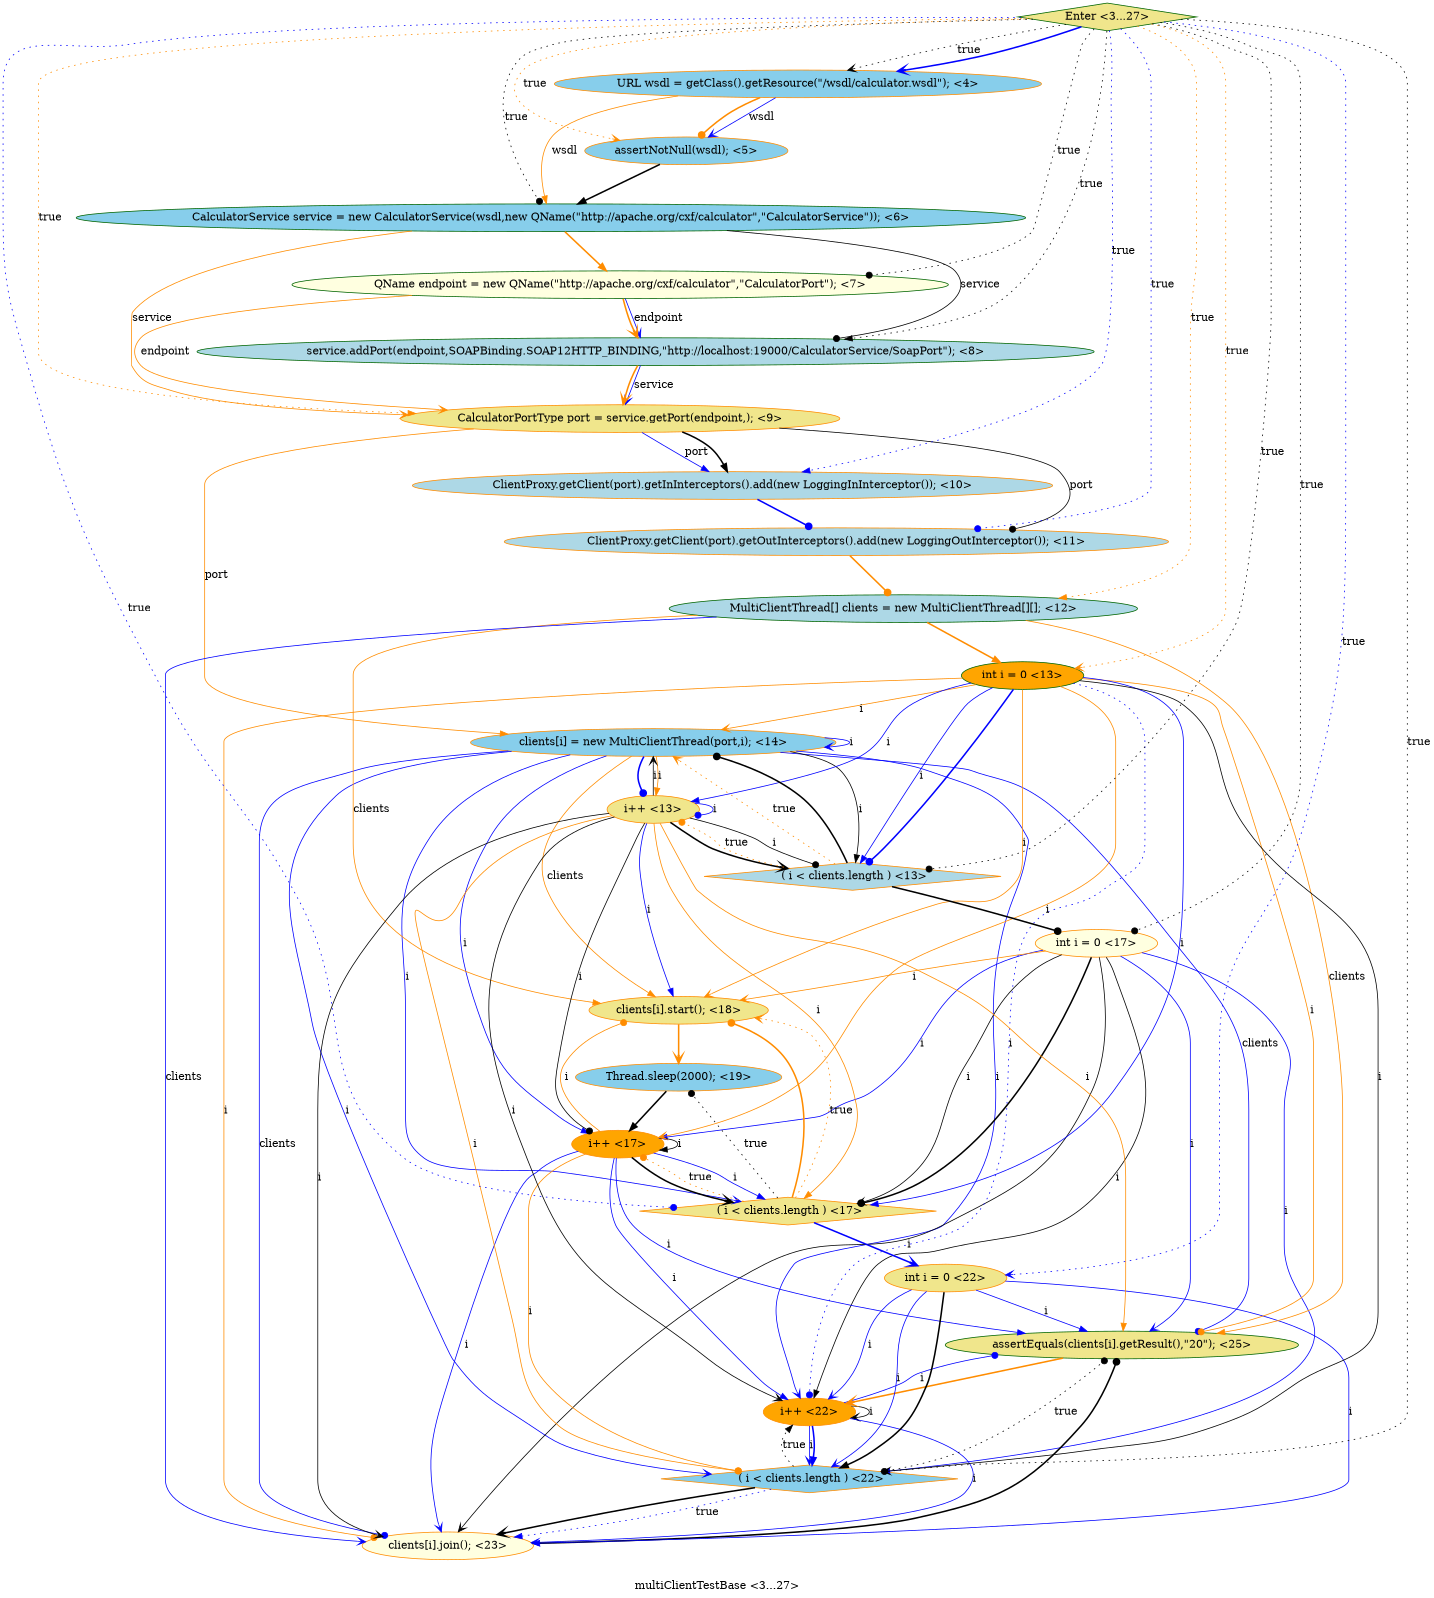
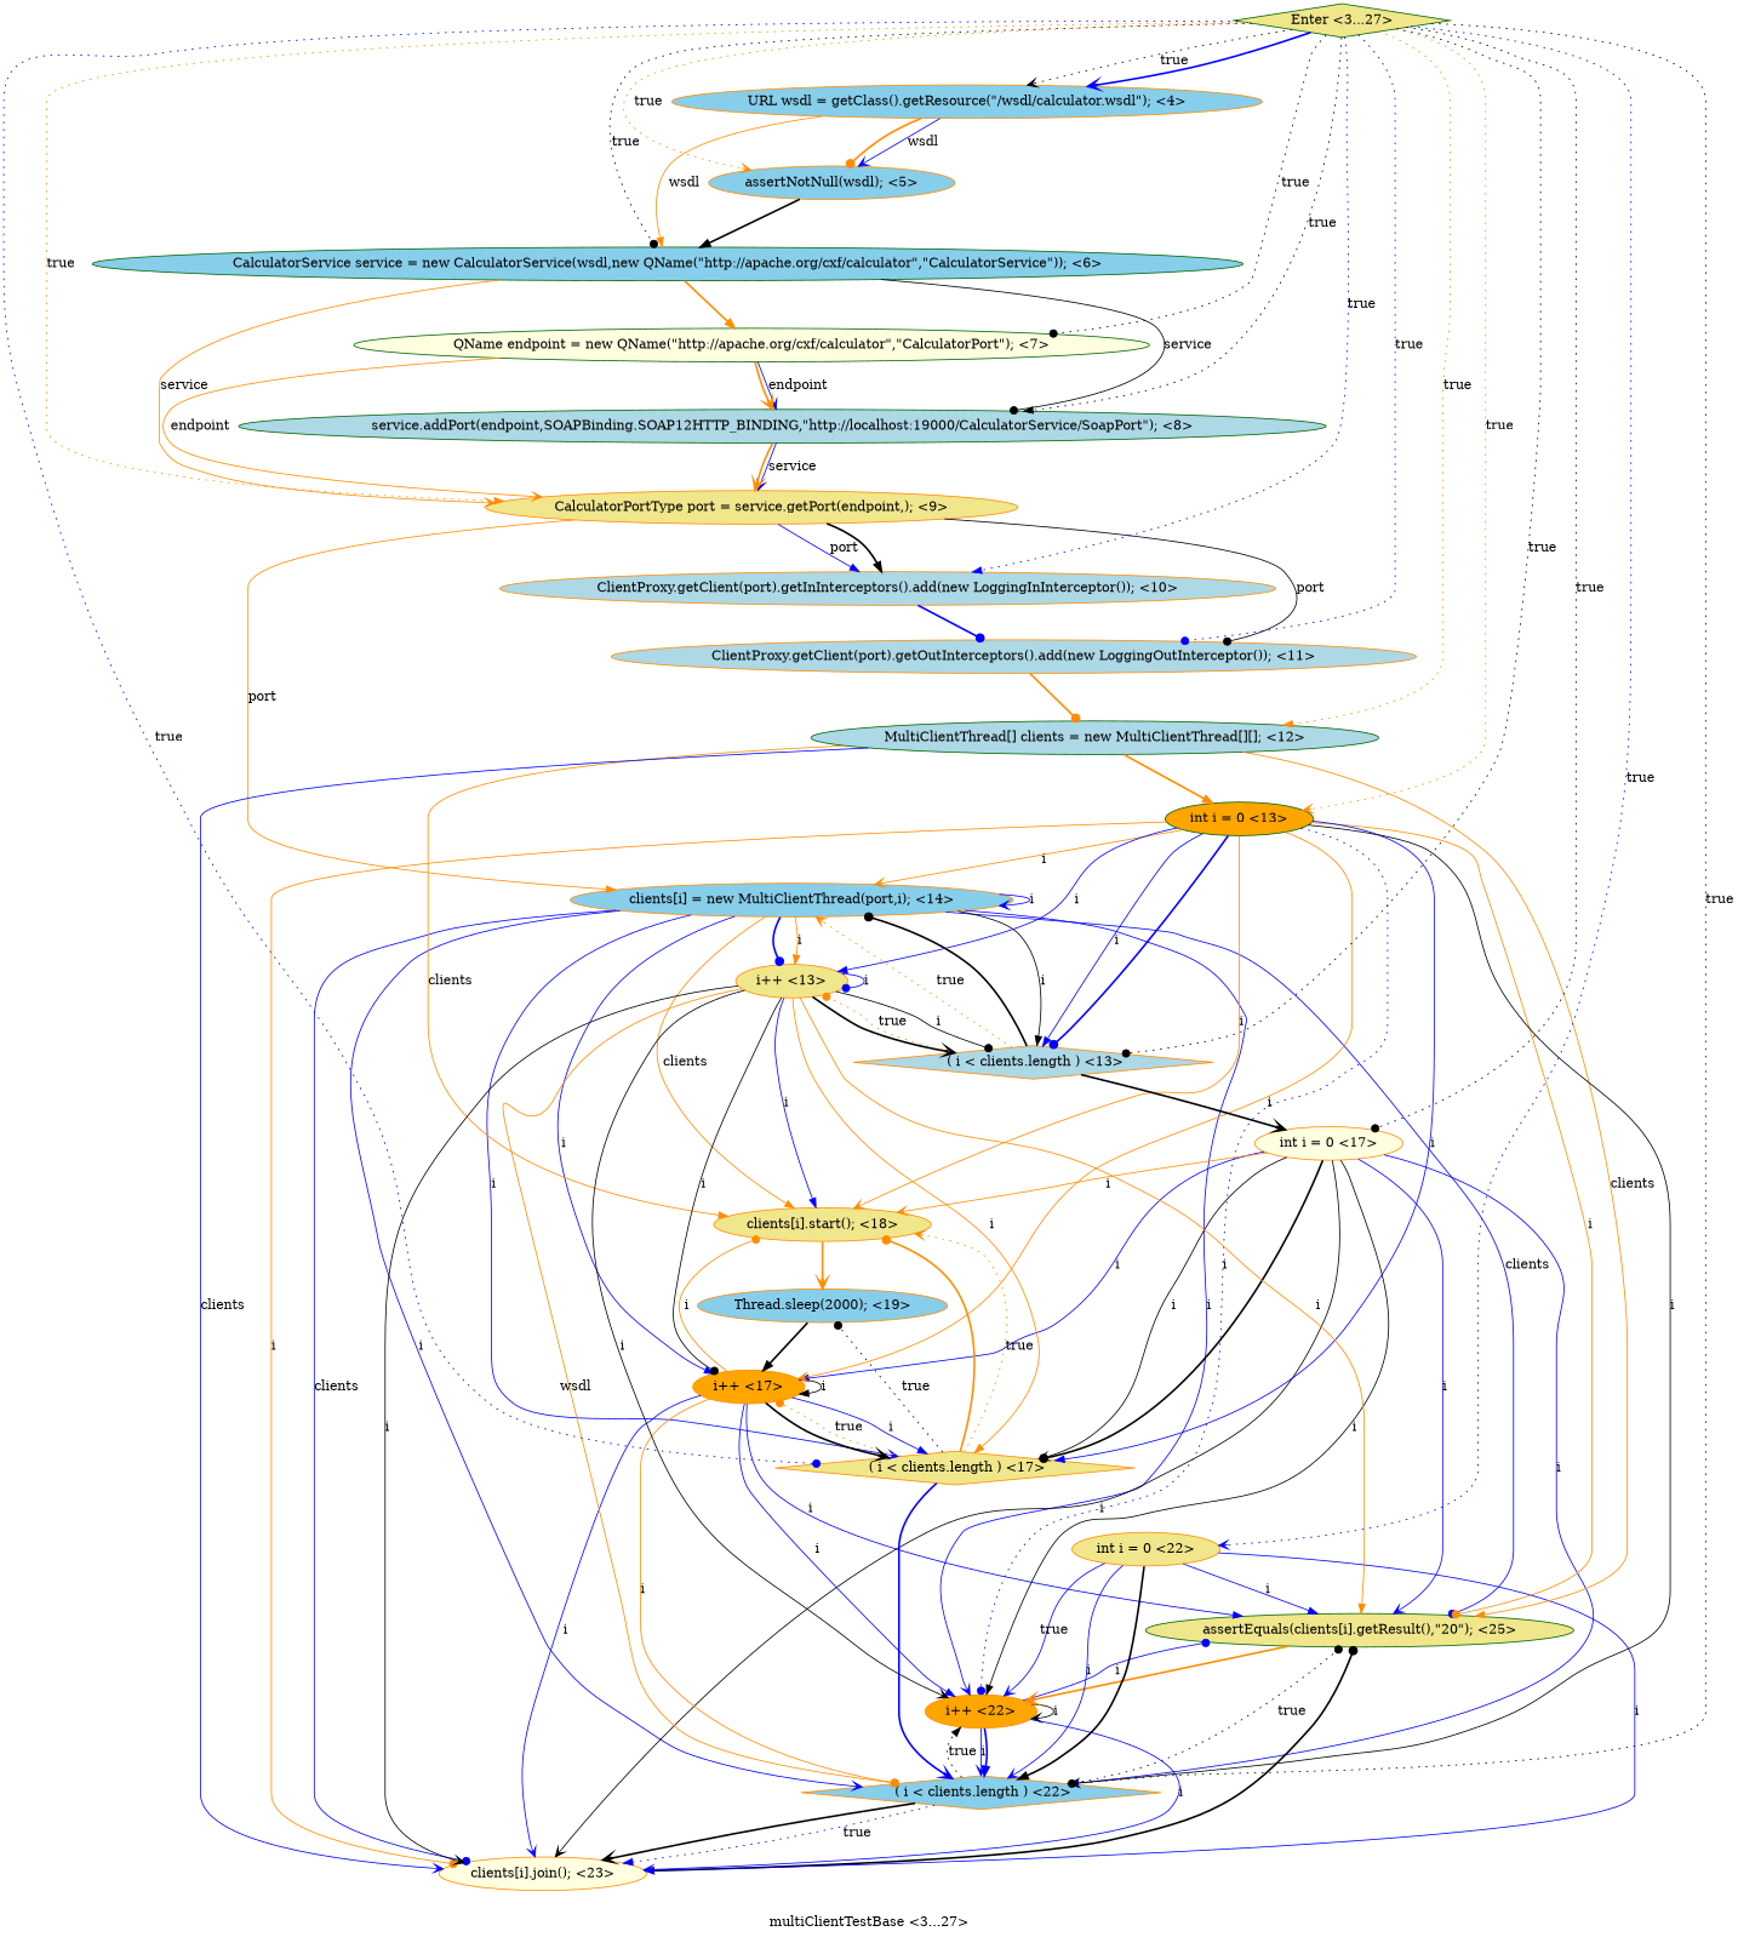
  digraph {
    label="multiClientTestBase <3...27>"
    node [color=darkorange fillcolor=khaki shape=ellipse style=filled]
    edge [arrowhead=vee color=blue style=solid]
    n1 [color=darkgreen fillcolor=lightyellow label="QName endpoint = new QName(\"http://apache.org/cxf/calculator\",\"CalculatorPort\"); <7>"]
    n2 [color=darkgreen fillcolor=lightblue label="service.addPort(endpoint,SOAPBinding.SOAP12HTTP_BINDING,\"http://localhost:19000/CalculatorService/SoapPort\"); <8>"]
    n3 [label="CalculatorPortType port = service.getPort(endpoint,); <9>"]
    n4 [fillcolor=lightblue label="ClientProxy.getClient(port).getOutInterceptors().add(new LoggingOutInterceptor()); <11>"]
    n5 [fillcolor=skyblue label="clients[i] = new MultiClientThread(port,i); <14>"]
    n6 [fillcolor=lightblue label="ClientProxy.getClient(port).getInInterceptors().add(new LoggingInInterceptor()); <10>"]
    n7 [fillcolor=lightyellow label="int i = 0 <17>"]
    n8 [fillcolor=orange label="i++ <22>"]
    n9 [color=darkgreen label="assertEquals(clients[i].getResult(),\"20\"); <25>"]
    n10 [label=" ( i < clients.length ) <17>" shape=diamond]
    n11 [fillcolor=orange label="i++ <17>"]
    n12 [label="clients[i].start(); <18>"]
    n13 [fillcolor=lightyellow label="clients[i].join(); <23>"]
    n14 [fillcolor=skyblue label=" ( i < clients.length ) <22>" shape=diamond]
    n15 [label="int i = 0 <22>"]
    n16 [fillcolor=skyblue label="Thread.sleep(2000); <19>"]
    n17 [color=darkgreen fillcolor=lightblue label="MultiClientThread[] clients = new MultiClientThread[][]; <12>"]
    n18 [color=darkgreen fillcolor=orange label="int i = 0 <13>"]
    n19 [fillcolor=skyblue label="URL wsdl = getClass().getResource(\"/wsdl/calculator.wsdl\"); <4>"]
    n20 [fillcolor=skyblue label="assertNotNull(wsdl); <5>"]
    n21 [color=darkgreen fillcolor=skyblue label="CalculatorService service = new CalculatorService(wsdl,new QName(\"http://apache.org/cxf/calculator\",\"CalculatorService\")); <6>"]
    n22 [label="i++ <13>"]
    n23 [fillcolor=lightblue label=" ( i < clients.length ) <13>" shape=diamond]
    n24 [color=darkgreen label="Enter <3...27>" shape=diamond]
    n1 -> n2 [label=endpoint]
    n1 -> n2 [color=darkorange style=bold]
    n1 -> n3 [color=darkorange label=endpoint]
    n2 -> n3 [label=service]
    n2 -> n3 [color=darkorange style=bold]
    n3 -> n4 [arrowhead=dot color=black label=port]
    n3 -> n5 [arrowhead=normal color=darkorange label=port]
    n3 -> n6 [arrowhead=normal label=port]
    n3 -> n6 [arrowhead=normal color=black style=bold]
    n4 -> n17 [arrowhead=dot color=darkorange style=bold]
    n5 -> n5 [label=i]
    n5 -> n8 [label=i]
    n5 -> n9 [arrowhead=dot label=clients]
    n5 -> n10 [label=i]
    n5 -> n11 [arrowhead=normal label=i]
    n5 -> n12 [arrowhead=normal color=darkorange label=clients]
    n5 -> n13 [arrowhead=dot label=clients]
    n5 -> n14 [label=i]
    n5 -> n22 [arrowhead=normal color=darkorange label=i]
    n5 -> n22 [arrowhead=dot style=bold]
    n5 -> n23 [arrowhead=normal color=black label=i]
    n6 -> n4 [arrowhead=dot style=bold]
    n7 -> n8 [arrowhead=normal color=black label=i]
    n7 -> n9 [label=i]
    n7 -> n10 [color=black label=i]
    n7 -> n10 [arrowhead=dot color=black style=bold]
    n7 -> n11 [arrowhead=normal label=i]
    n7 -> n12 [color=darkorange label=i]
    n7 -> n13 [color=black label=i]
    n7 -> n14 [arrowhead=normal label=i]
    n8 -> n8 [color=black label=i]
    n8 -> n9 [arrowhead=dot label=i]
    n8 -> n13 [label=i]
    n8 -> n14 [label=i]
    n8 -> n14 [arrowhead=normal style=bold]
    n9 -> n8 [color=darkorange style=bold]
    n10 -> n11 [arrowhead=dot color=darkorange label=true style=dotted]
    n10 -> n12 [color=darkorange label=true style=dotted]
    n10 -> n12 [arrowhead=dot color=darkorange style=bold]
-   n10 -> n15 [style=bold]
+   n10 -> n14 [style=bold]
    n10 -> n16 [arrowhead=dot color=black label=true style=dotted]
    n11 -> n8 [arrowhead=normal label=i]
    n11 -> n9 [arrowhead=normal label=i]
    n11 -> n10 [arrowhead=normal label=i]
    n11 -> n10 [color=black style=bold]
    n11 -> n11 [arrowhead=normal color=black label=i]
    n11 -> n12 [arrowhead=dot color=darkorange label=i]
    n11 -> n13 [label=i]
    n11 -> n14 [arrowhead=dot color=darkorange label=i]
    n12 -> n16 [color=darkorange style=bold]
    n13 -> n9 [arrowhead=dot color=black style=bold]
    n14 -> n8 [arrowhead=normal color=black label=true style=dotted]
    n14 -> n9 [arrowhead=dot color=black label=true style=dotted]
    n14 -> n13 [arrowhead=normal label=true style=dotted]
    n14 -> n13 [color=black style=bold]
-   n15 -> n8 [label=i]
+   n15 -> n8 [label=true]
    n15 -> n9 [arrowhead=normal label=i]
    n15 -> n13 [arrowhead=normal label=i]
    n15 -> n14 [label=i]
    n15 -> n14 [arrowhead=normal color=black style=bold]
    n16 -> n11 [arrowhead=normal color=black style=bold]
    n17 -> n9 [arrowhead=normal color=darkorange label=clients]
    n17 -> n12 [arrowhead=normal color=darkorange label=clients]
    n17 -> n13 [label=clients]
    n17 -> n18 [arrowhead=normal color=darkorange style=bold]
    n18 -> n5 [color=darkorange label=i]
    n18 -> n8 [arrowhead=dot label=i style=dotted]
    n18 -> n9 [arrowhead=dot color=darkorange label=i]
    n18 -> n10 [arrowhead=normal label=i]
    n18 -> n11 [color=darkorange label=i]
    n18 -> n12 [color=darkorange label=i]
    n18 -> n13 [arrowhead=dot color=darkorange label=i]
    n18 -> n14 [arrowhead=dot color=black label=i]
    n18 -> n22 [arrowhead=normal label=i]
    n18 -> n23 [arrowhead=normal label=i]
    n18 -> n23 [arrowhead=dot style=bold]
    n19 -> n20 [label=wsdl]
    n19 -> n20 [arrowhead=dot color=darkorange style=bold]
    n19 -> n21 [arrowhead=normal color=darkorange label=wsdl]
    n20 -> n21 [arrowhead=normal color=black style=bold]
    n21 -> n1 [arrowhead=normal color=darkorange style=bold]
    n21 -> n2 [arrowhead=dot color=black label=service]
    n21 -> n3 [color=darkorange label=service]
-   n22 -> n5 [color=black label=i]
    n22 -> n8 [color=black label=i]
    n22 -> n9 [arrowhead=normal color=darkorange label=i]
    n22 -> n10 [arrowhead=normal color=darkorange label=i]
    n22 -> n11 [arrowhead=dot color=black label=i]
    n22 -> n12 [arrowhead=normal label=i]
    n22 -> n13 [color=black label=i]
-   n22 -> n14 [arrowhead=dot color=darkorange label=i]
+   n22 -> n14 [arrowhead=dot color=darkorange label=wsdl]
    n22 -> n22 [arrowhead=dot label=i]
    n22 -> n23 [arrowhead=dot color=black label=i]
    n22 -> n23 [color=black style=bold]
    n23 -> n5 [color=darkorange label=true style=dotted]
    n23 -> n5 [arrowhead=dot color=black style=bold]
-   n23 -> n7 [arrowhead=dot color=black style=bold]
+   n23 -> n7 [color=black style=bold]
    n23 -> n22 [arrowhead=dot color=darkorange label=true style=dotted]
    n24 -> n1 [arrowhead=dot color=black label=true style=dotted]
    n24 -> n2 [arrowhead=normal color=black label=true style=dotted]
    n24 -> n3 [arrowhead=normal color=darkorange label=true style=dotted]
    n24 -> n4 [arrowhead=dot label=true style=dotted]
    n24 -> n6 [arrowhead=normal label=true style=dotted]
    n24 -> n7 [arrowhead=dot color=black label=true style=dotted]
    n24 -> n10 [arrowhead=dot label=true style=dotted]
    n24 -> n14 [color=black label=true style=dotted]
    n24 -> n15 [label=true style=dotted]
    n24 -> n17 [arrowhead=normal color=darkorange label=true style=dotted]
    n24 -> n18 [color=darkorange label=true style=dotted]
    n24 -> n19 [color=black label=true style=dotted]
    n24 -> n19 [style=bold]
    n24 -> n20 [color=darkorange label=true style=dotted]
    n24 -> n21 [arrowhead=dot color=black label=true style=dotted]
    n24 -> n23 [arrowhead=dot color=black label=true style=dotted]
  }
